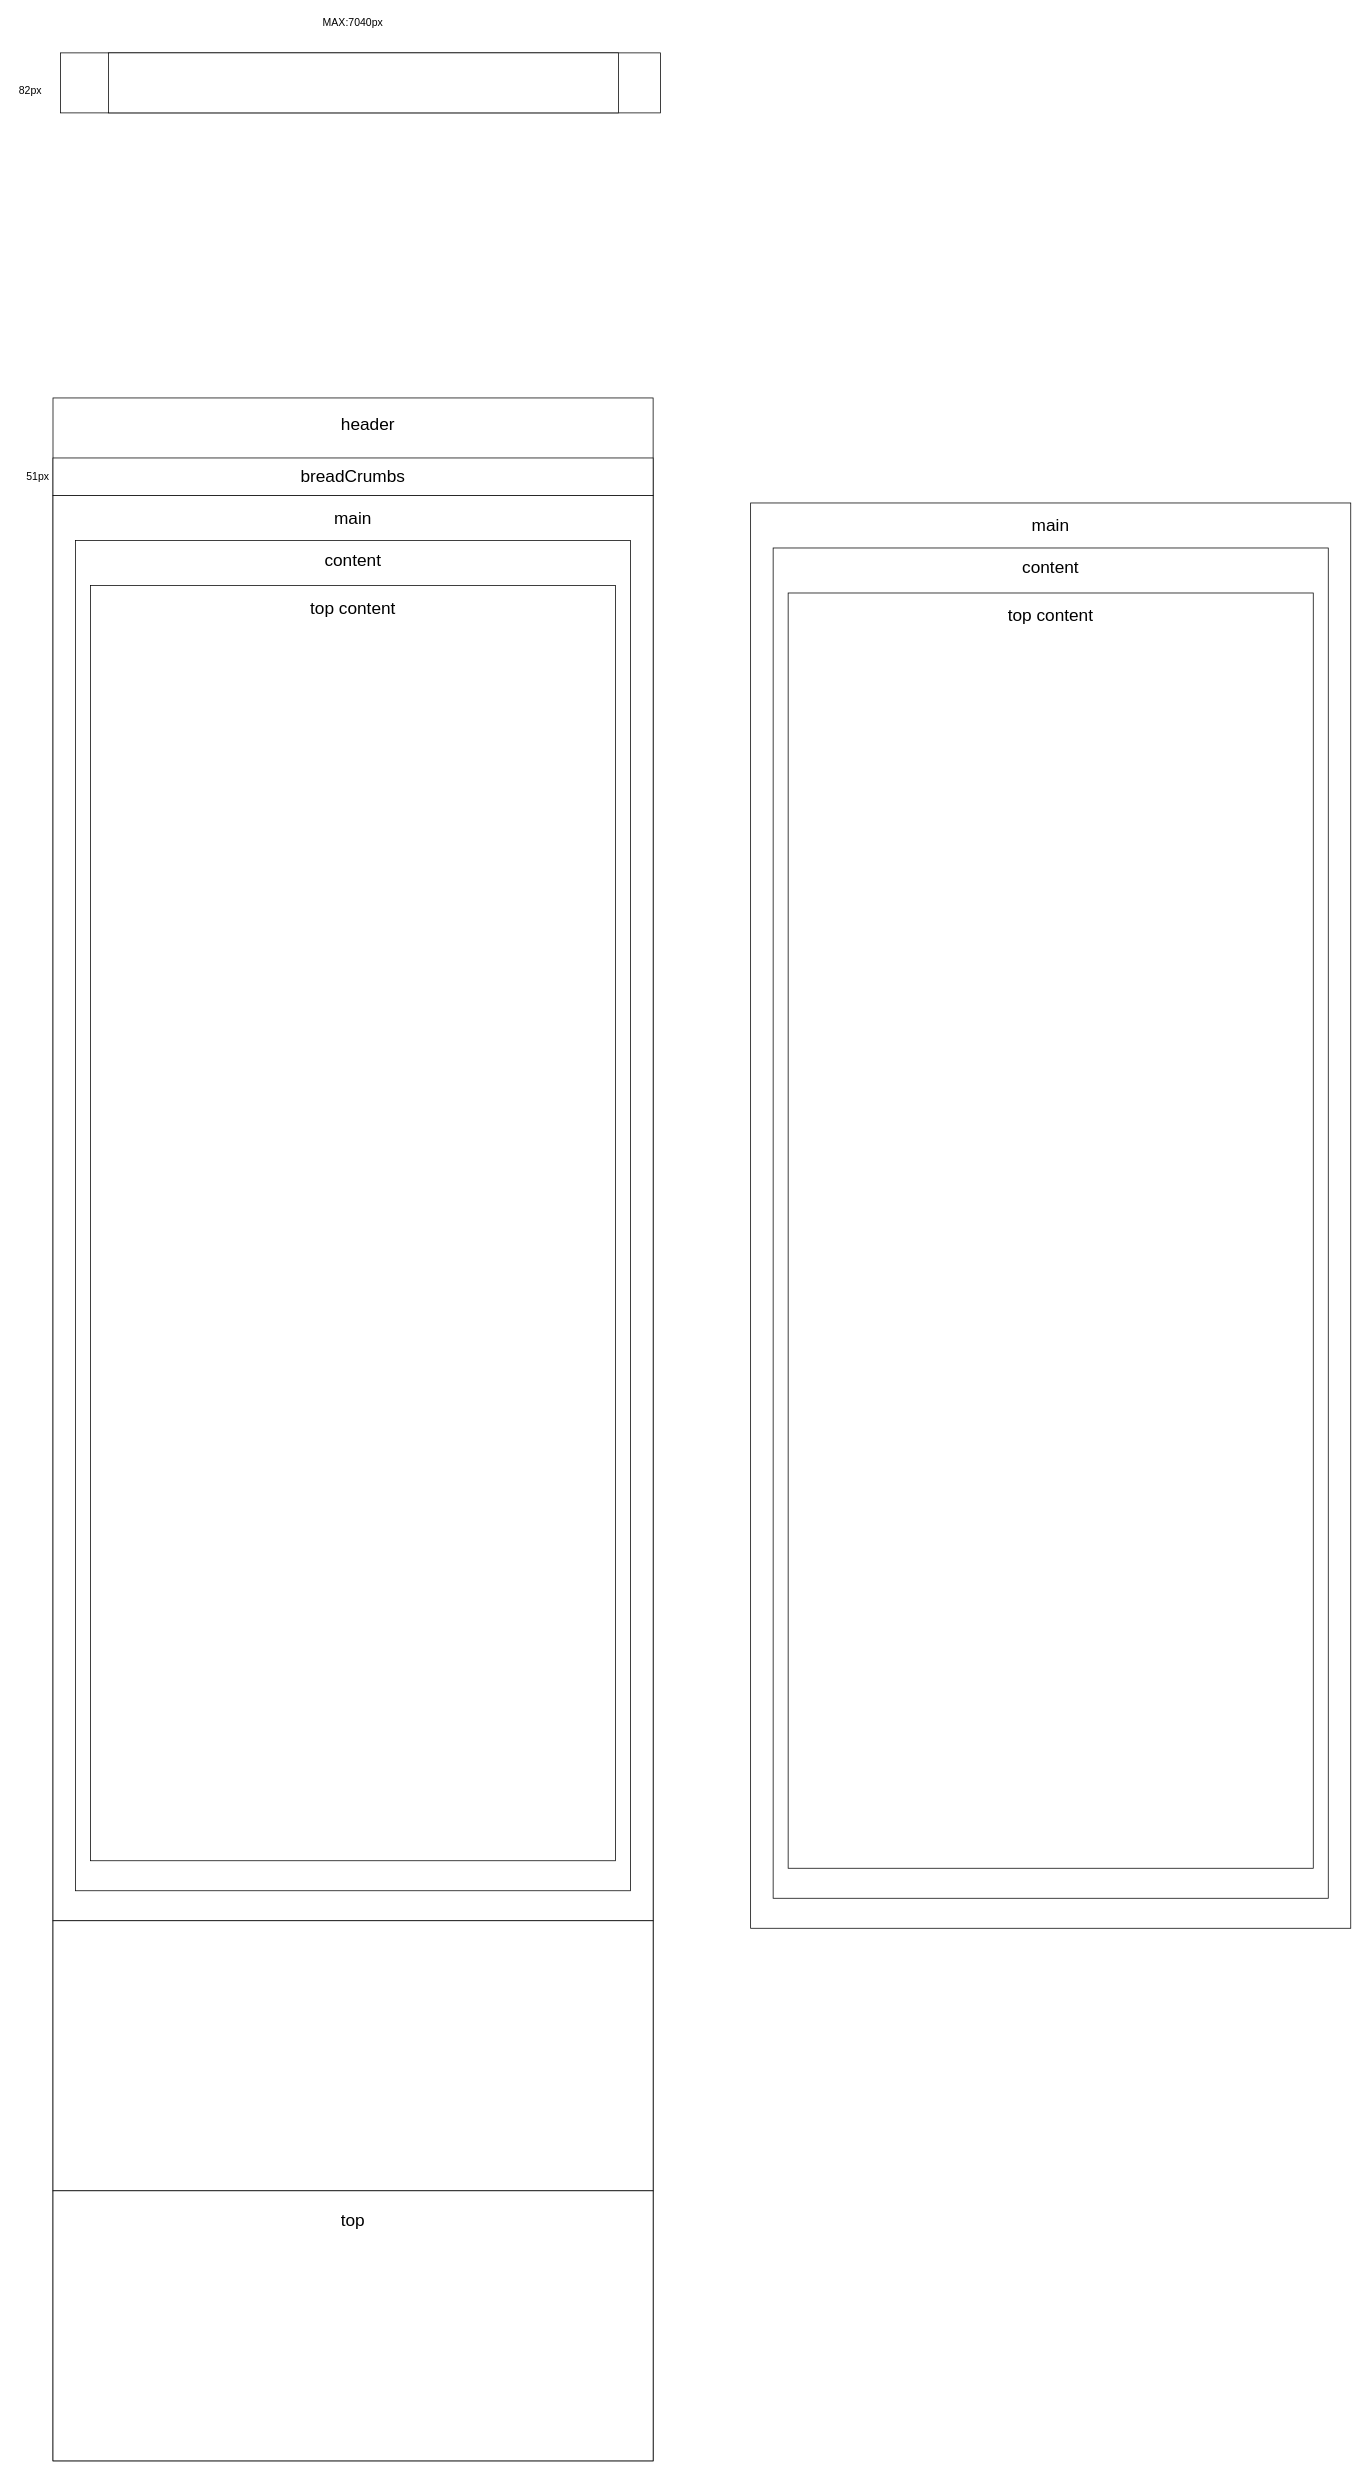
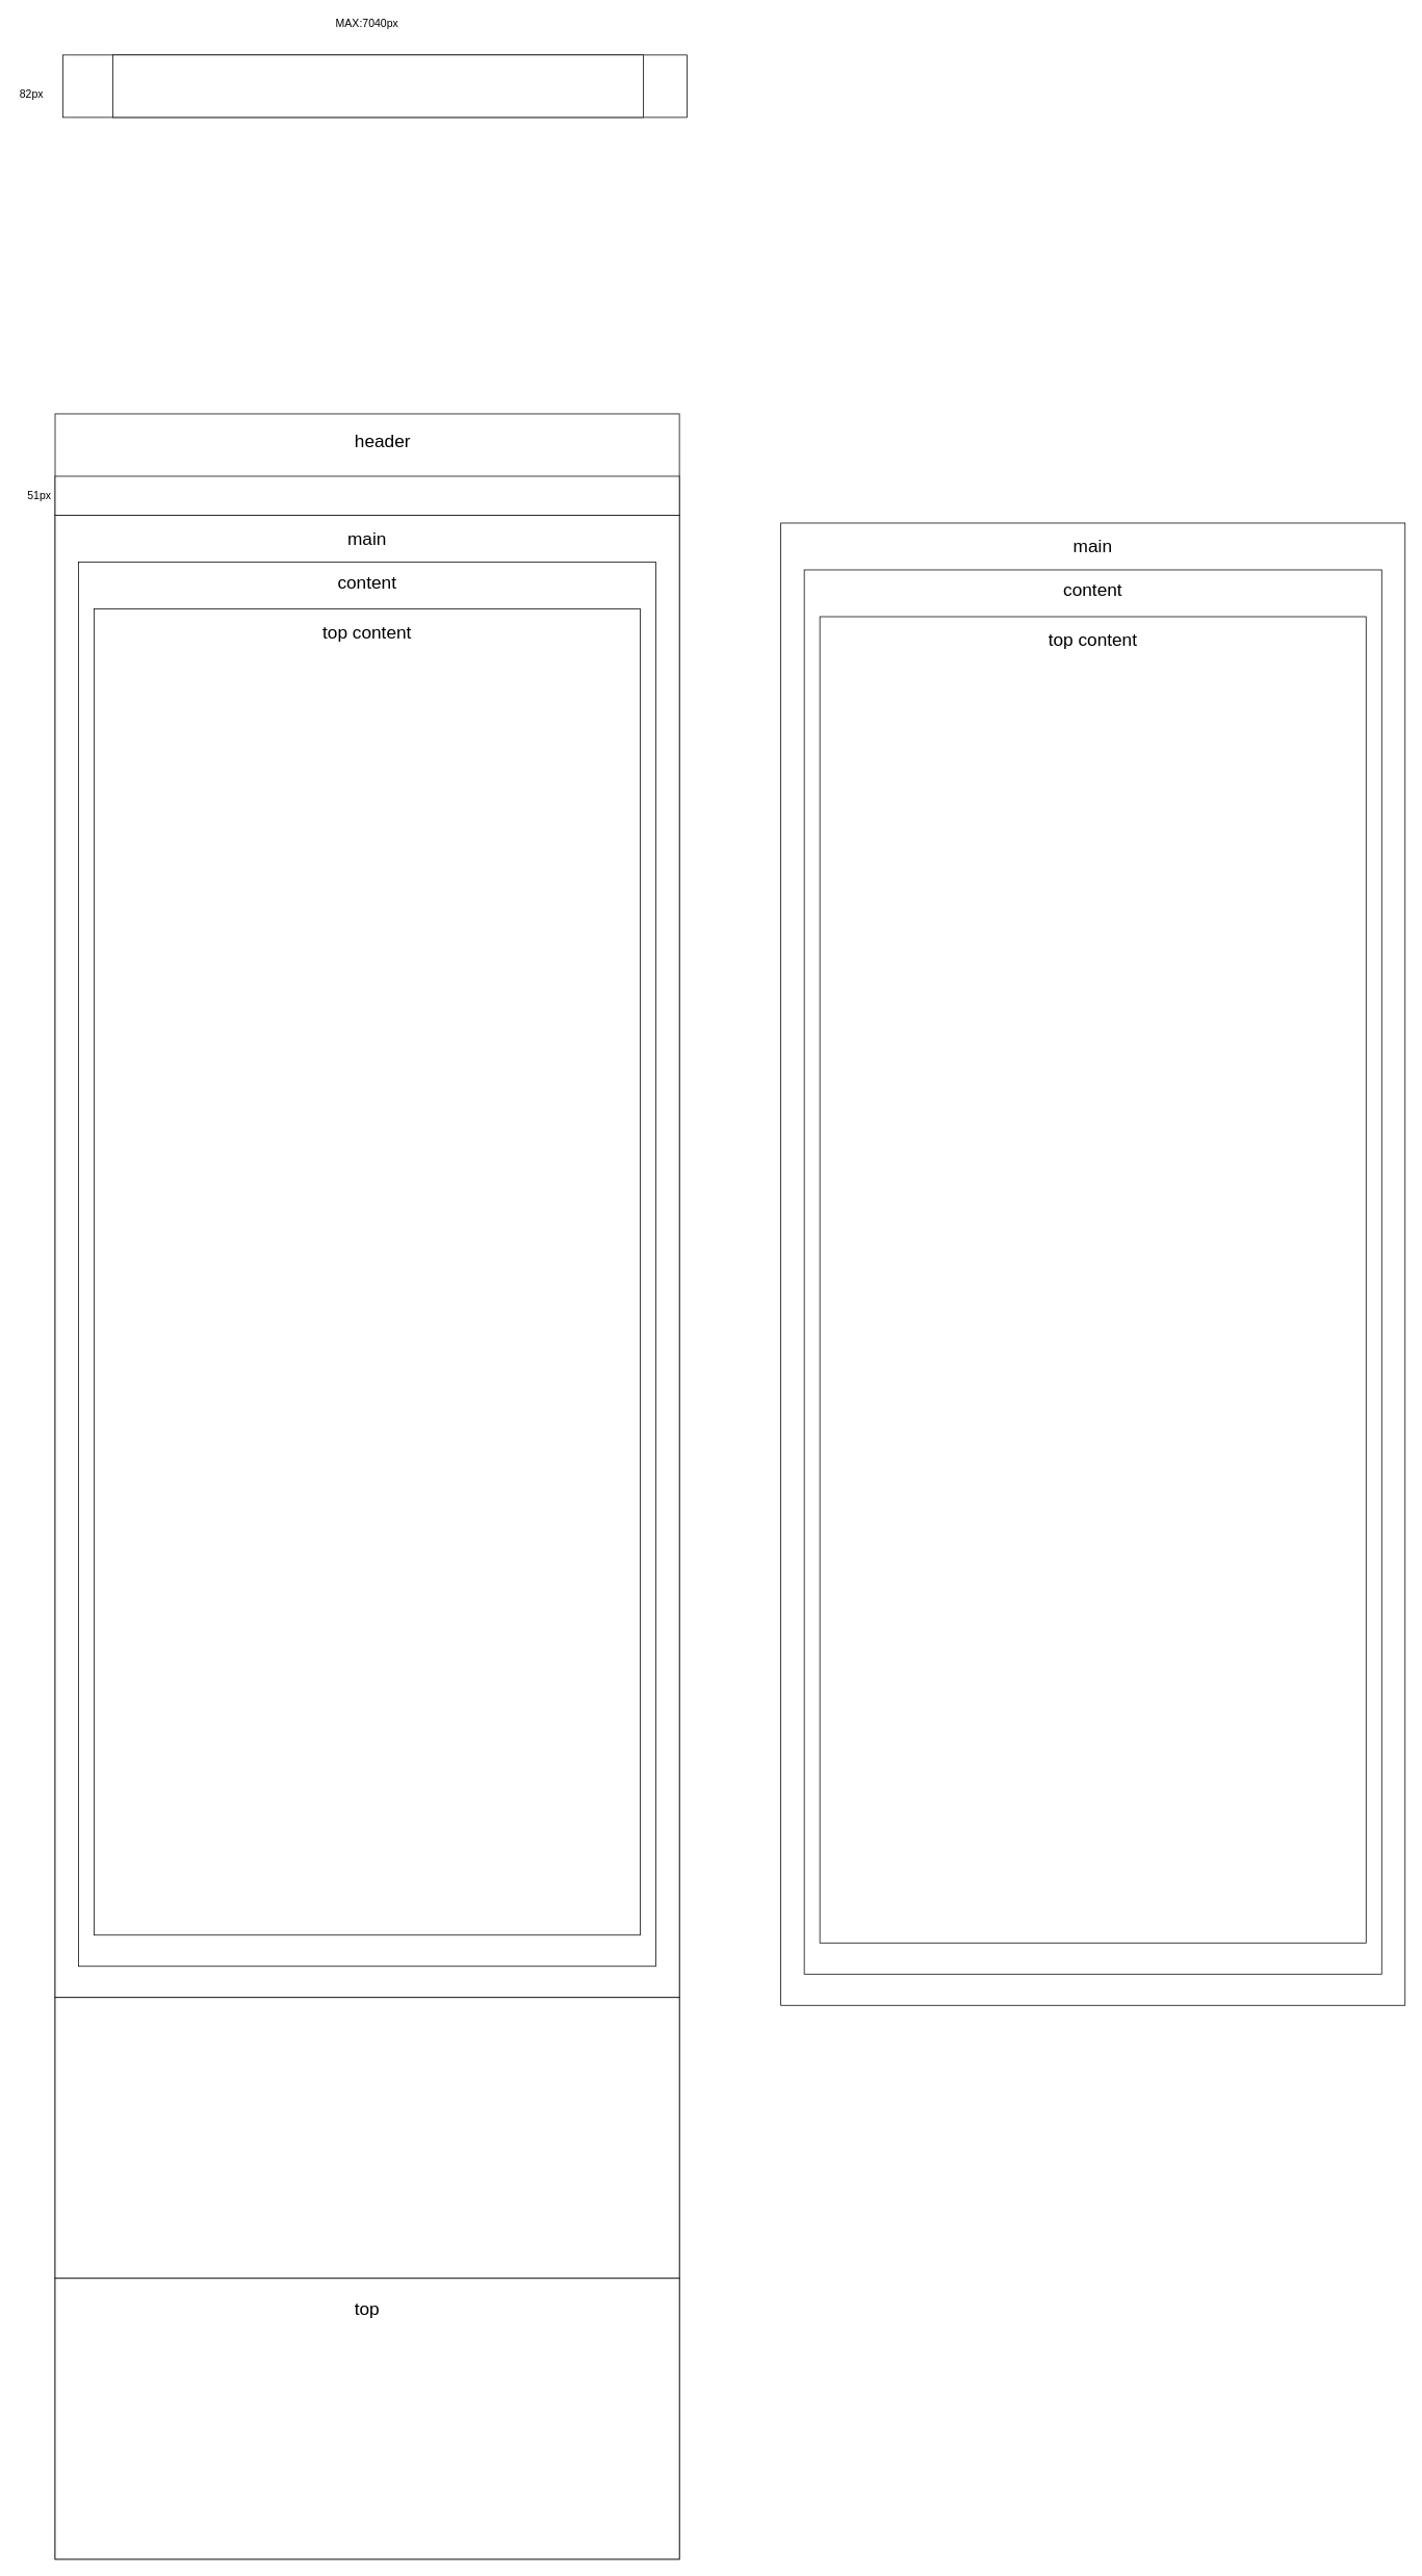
  <mxCell id="0" />
  <mxCell id="1" parent="0" />
  <mxCell id="2" value="" style="rounded=0;whiteSpace=wrap;html=1;" vertex="1" parent="1"><mxGeometry width="800" height="2750" as="geometry" x="70" y="530" /></mxCell>
  <mxCell id="3" value="" style="rounded=0;whiteSpace=wrap;html=1;" vertex="1" parent="1"><mxGeometry y="610" width="800" height="50" as="geometry" x="70" /></mxCell>
  <mxCell id="4" value="&lt;font style=&quot;font-size: 14px&quot;&gt;82px&lt;/font&gt;" style="text;html=1;strokeColor=none;fillColor=none;align=center;verticalAlign=middle;whiteSpace=wrap;rounded=0;" vertex="1" parent="1"><mxGeometry x="20" y="110" width="40" height="20" as="geometry" /></mxCell>
  <mxCell id="5" value="&lt;font style=&quot;font-size: 14px&quot;&gt;MAX:7040px&lt;/font&gt;" style="text;html=1;strokeColor=none;fillColor=none;align=center;verticalAlign=middle;whiteSpace=wrap;rounded=0;" vertex="1" parent="1"><mxGeometry x="450" y="20" width="40" height="20" as="geometry" /></mxCell>
  <mxCell id="6" value="&lt;font style=&quot;font-size: 14px&quot;&gt;51px&lt;/font&gt;" style="text;html=1;strokeColor=none;fillColor=none;align=center;verticalAlign=middle;whiteSpace=wrap;rounded=0;" vertex="1" parent="1"><mxGeometry x="30" y="625" width="40" height="20" as="geometry" /></mxCell>
  <mxCell id="7" value="&lt;font style=&quot;font-size: 23px&quot;&gt;header&lt;/font&gt;" style="text;html=1;strokeColor=none;fillColor=none;align=center;verticalAlign=middle;whiteSpace=wrap;rounded=0;" vertex="1" parent="1"><mxGeometry x="423" y="555" width="134" height="20" as="geometry" /></mxCell>
- <mxCell id="8" value="&lt;font style=&quot;font-size: 23px&quot;&gt;breadCrumbs&lt;/font&gt;" style="text;html=1;strokeColor=none;fillColor=none;align=center;verticalAlign=middle;whiteSpace=wrap;rounded=0;" vertex="1" parent="1"><mxGeometry x="403" y="625" width="134" height="20" as="geometry" /></mxCell>
  <mxCell id="9" value="" style="rounded=0;whiteSpace=wrap;html=1;" vertex="1" parent="1"><mxGeometry y="660" width="800" height="1900" as="geometry" x="70" /></mxCell>
  <mxCell id="10" value="&lt;span style=&quot;font-size: 23px&quot;&gt;main&lt;br&gt;&lt;/span&gt;" style="text;html=1;strokeColor=none;fillColor=none;align=center;verticalAlign=middle;whiteSpace=wrap;rounded=0;" vertex="1" parent="1"><mxGeometry x="403" y="680" width="134" height="20" as="geometry" /></mxCell>
  <mxCell id="11" value="" style="rounded=0;whiteSpace=wrap;html=1;" vertex="1" parent="1"><mxGeometry x="100" y="720" width="740" height="1800" as="geometry" /></mxCell>
  <mxCell id="12" value="&lt;span style=&quot;font-size: 23px&quot;&gt;content&lt;br&gt;&lt;/span&gt;" style="text;html=1;strokeColor=none;fillColor=none;align=center;verticalAlign=middle;whiteSpace=wrap;rounded=0;" vertex="1" parent="1"><mxGeometry x="403" y="736" width="134" height="20" as="geometry" /></mxCell>
  <mxCell id="13" value="" style="rounded=0;whiteSpace=wrap;html=1;" vertex="1" parent="1"><mxGeometry x="120" y="780" width="700" height="1700" as="geometry" /></mxCell>
  <mxCell id="14" value="&lt;span style=&quot;font-size: 23px&quot;&gt;top content&lt;br&gt;&lt;/span&gt;" style="text;html=1;strokeColor=none;fillColor=none;align=center;verticalAlign=middle;whiteSpace=wrap;rounded=0;" vertex="1" parent="1"><mxGeometry x="403" y="800" width="134" height="20" as="geometry" /></mxCell>
  <mxCell id="15" value="" style="rounded=0;whiteSpace=wrap;html=1;" vertex="1" parent="1"><mxGeometry y="2560" width="800" height="360" as="geometry" x="70" /></mxCell>
  <mxCell id="16" value="" style="rounded=0;whiteSpace=wrap;html=1;" vertex="1" parent="1"><mxGeometry y="2920" width="800" height="360" as="geometry" x="70" /></mxCell>
  <mxCell id="17" value="&lt;span style=&quot;font-size: 23px&quot;&gt;top&lt;br&gt;&lt;/span&gt;" style="text;html=1;strokeColor=none;fillColor=none;align=center;verticalAlign=middle;whiteSpace=wrap;rounded=0;" vertex="1" parent="1"><mxGeometry x="403" y="2950" width="134" height="20" as="geometry" /></mxCell>
  <mxCell id="18" value="" style="rounded=0;whiteSpace=wrap;html=1;" vertex="1" parent="1"><mxGeometry x="1000" y="670" width="800" height="1900" as="geometry" /></mxCell>
  <mxCell id="19" value="&lt;span style=&quot;font-size: 23px&quot;&gt;main&lt;br&gt;&lt;/span&gt;" style="text;html=1;strokeColor=none;fillColor=none;align=center;verticalAlign=middle;whiteSpace=wrap;rounded=0;" vertex="1" parent="1"><mxGeometry x="1333" y="690" width="134" height="20" as="geometry" /></mxCell>
  <mxCell id="20" value="" style="rounded=0;whiteSpace=wrap;html=1;" vertex="1" parent="1"><mxGeometry x="1030" y="730" width="740" height="1800" as="geometry" /></mxCell>
  <mxCell id="21" value="&lt;span style=&quot;font-size: 23px&quot;&gt;content&lt;br&gt;&lt;/span&gt;" style="text;html=1;strokeColor=none;fillColor=none;align=center;verticalAlign=middle;whiteSpace=wrap;rounded=0;" vertex="1" parent="1"><mxGeometry x="1333" y="746" width="134" height="20" as="geometry" /></mxCell>
  <mxCell id="22" value="" style="rounded=0;whiteSpace=wrap;html=1;" vertex="1" parent="1"><mxGeometry x="1050" y="790" width="700" height="1700" as="geometry" /></mxCell>
  <mxCell id="23" value="&lt;span style=&quot;font-size: 23px&quot;&gt;top content&lt;br&gt;&lt;/span&gt;" style="text;html=1;strokeColor=none;fillColor=none;align=center;verticalAlign=middle;whiteSpace=wrap;rounded=0;" vertex="1" parent="1"><mxGeometry x="1333" y="810" width="134" height="20" as="geometry" /></mxCell>
  <mxCell id="24" value="" style="rounded=0;whiteSpace=wrap;html=1;" vertex="1" parent="1"><mxGeometry x="80" y="70" width="800" height="80" as="geometry" /></mxCell>
  <mxCell id="25" value="" style="rounded=0;whiteSpace=wrap;html=1;" vertex="1" parent="1"><mxGeometry x="144" y="70" width="680" height="80" as="geometry" /></mxCell>
